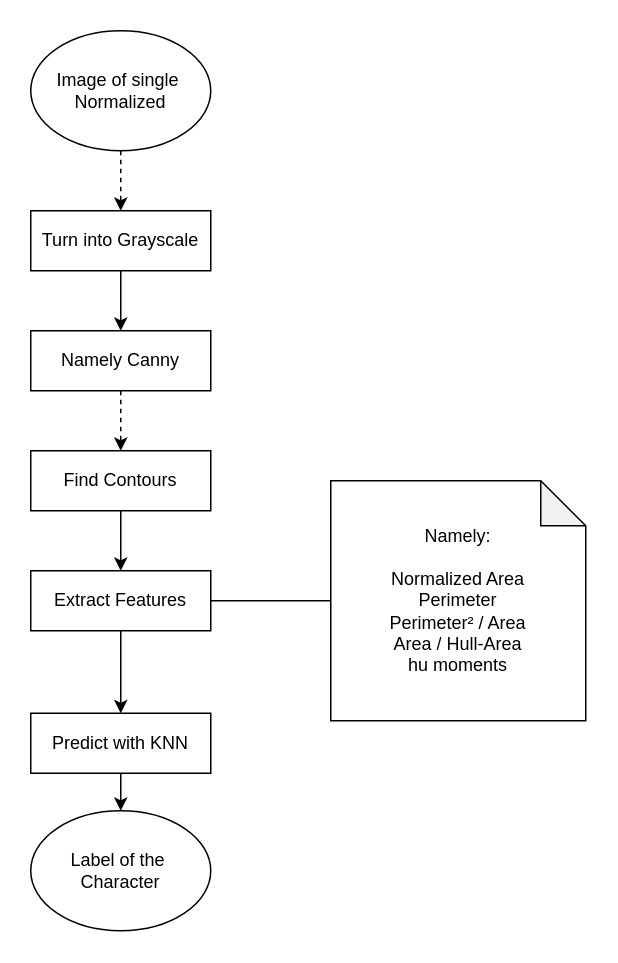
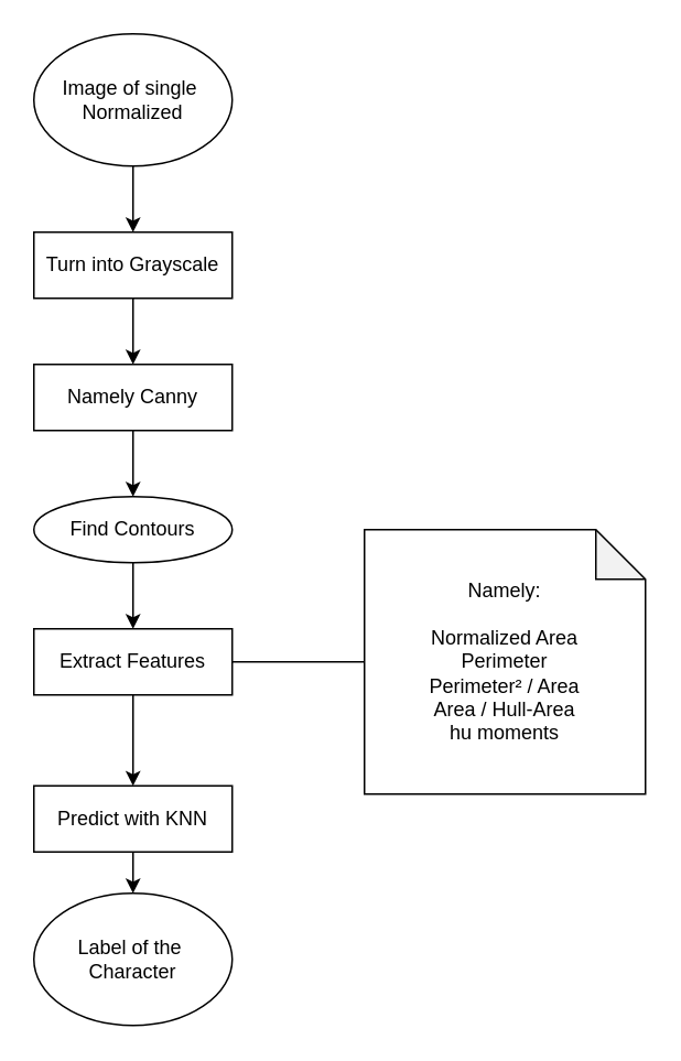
  <mxCell id="0" />
  <mxCell id="1" parent="0" />
  <mxCell id="2" value="" style="edgeStyle=orthogonalEdgeStyle;rounded=0;orthogonalLoop=1;jettySize=auto;html=1;" edge="1" parent="1" source="3" target="7"><mxGeometry relative="1" as="geometry" /></mxCell>
  <mxCell id="3" value="Turn into Grayscale" style="rounded=0;whiteSpace=wrap;html=1;" vertex="1" parent="1"><mxGeometry x="20" y="140" width="120" height="40" as="geometry" /></mxCell>
- <mxCell id="4" style="edgeStyle=orthogonalEdgeStyle;rounded=0;orthogonalLoop=1;jettySize=auto;html=1;dashed=1;" edge="1" parent="1" source="5" target="3"><mxGeometry relative="1" as="geometry" /></mxCell>
+ <mxCell id="4" style="edgeStyle=orthogonalEdgeStyle;rounded=0;orthogonalLoop=1;jettySize=auto;html=1;" edge="1" parent="1" source="5" target="3"><mxGeometry relative="1" as="geometry" /></mxCell>
  <mxCell id="5" value="Image of single&amp;nbsp;&lt;br&gt;Normalized" style="ellipse;whiteSpace=wrap;html=1;" vertex="1" parent="1"><mxGeometry x="20" y="20" width="120" height="80" as="geometry" /></mxCell>
- <mxCell id="6" value="" style="edgeStyle=orthogonalEdgeStyle;rounded=0;orthogonalLoop=1;jettySize=auto;html=1;dashed=1;" edge="1" parent="1" source="7" target="10"><mxGeometry relative="1" as="geometry" /></mxCell>
+ <mxCell id="6" value="" style="edgeStyle=orthogonalEdgeStyle;rounded=0;orthogonalLoop=1;jettySize=auto;html=1;" edge="1" parent="1" source="7" target="10"><mxGeometry relative="1" as="geometry" /></mxCell>
  <mxCell id="7" value="Namely Canny" style="rounded=0;whiteSpace=wrap;html=1;" vertex="1" parent="1"><mxGeometry x="20" y="220" width="120" height="40" as="geometry" /></mxCell>
  <mxCell id="8" value="" style="edgeStyle=orthogonalEdgeStyle;rounded=0;orthogonalLoop=1;jettySize=auto;html=1;" edge="1" parent="1" source="10" target="12"><mxGeometry relative="1" as="geometry" /></mxCell>
  <mxCell id="9" style="edgeStyle=orthogonalEdgeStyle;rounded=0;orthogonalLoop=1;jettySize=auto;html=1;endArrow=none;endFill=0;exitX=1;exitY=0.5;exitDx=0;exitDy=0;" edge="1" parent="1" source="12" target="16"><mxGeometry relative="1" as="geometry" /></mxCell>
- <mxCell id="10" value="Find Contours" style="rounded=0;whiteSpace=wrap;html=1;" vertex="1" parent="1"><mxGeometry x="20" y="300" width="120" height="40" as="geometry" /></mxCell>
+ <mxCell id="10" value="Find Contours" style="ellipse;whiteSpace=wrap;html=1;" vertex="1" parent="1"><mxGeometry x="20" y="300" width="120" height="40" as="geometry" /></mxCell>
  <mxCell id="11" value="" style="edgeStyle=orthogonalEdgeStyle;rounded=0;orthogonalLoop=1;jettySize=auto;html=1;" edge="1" parent="1" source="12" target="14"><mxGeometry relative="1" as="geometry" /></mxCell>
  <mxCell id="12" value="Extract Features" style="rounded=0;whiteSpace=wrap;html=1;" vertex="1" parent="1"><mxGeometry x="20" y="380" width="120" height="40" as="geometry" /></mxCell>
  <mxCell id="13" value="" style="edgeStyle=orthogonalEdgeStyle;rounded=0;orthogonalLoop=1;jettySize=auto;html=1;" edge="1" parent="1" source="14" target="15"><mxGeometry relative="1" as="geometry" /></mxCell>
  <mxCell id="14" value="Predict with KNN" style="rounded=0;whiteSpace=wrap;html=1;" vertex="1" parent="1"><mxGeometry x="20" y="475" width="120" height="40" as="geometry" /></mxCell>
  <mxCell id="15" value="Label of the&amp;nbsp;&lt;br&gt;Character" style="ellipse;whiteSpace=wrap;html=1;" vertex="1" parent="1"><mxGeometry x="20" y="540" width="120" height="80" as="geometry" /></mxCell>
  <mxCell id="16" value="Namely:&lt;br&gt;&lt;br&gt;Normalized Area&lt;br&gt;Perimeter&lt;br&gt;Perimeter² / Area&lt;br&gt;Area / Hull-Area&lt;br&gt;hu moments" style="shape=note;whiteSpace=wrap;html=1;backgroundOutline=1;darkOpacity=0.05;" vertex="1" parent="1"><mxGeometry x="220" y="320" width="170" height="160" as="geometry" /></mxCell>
